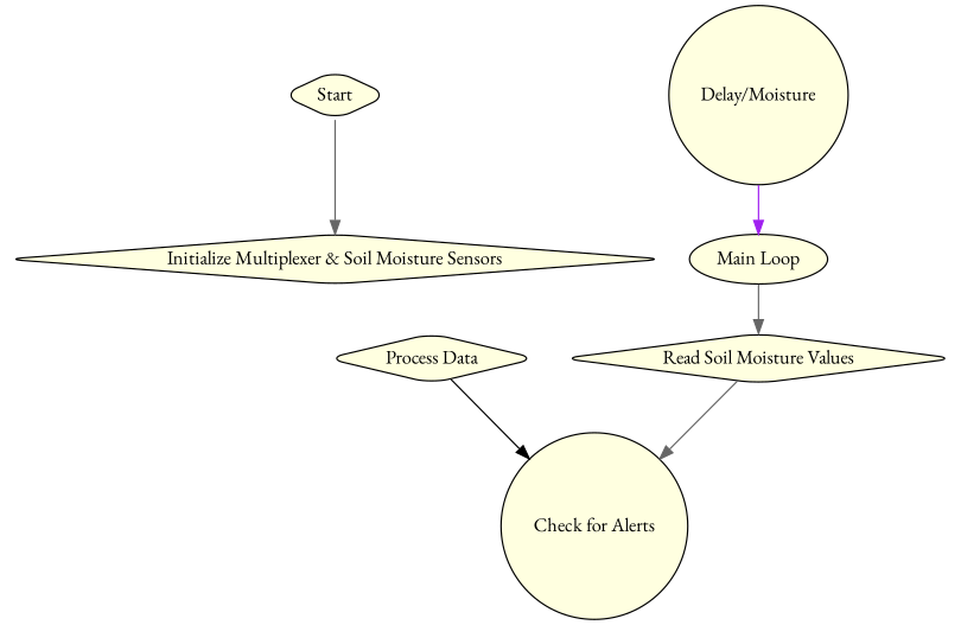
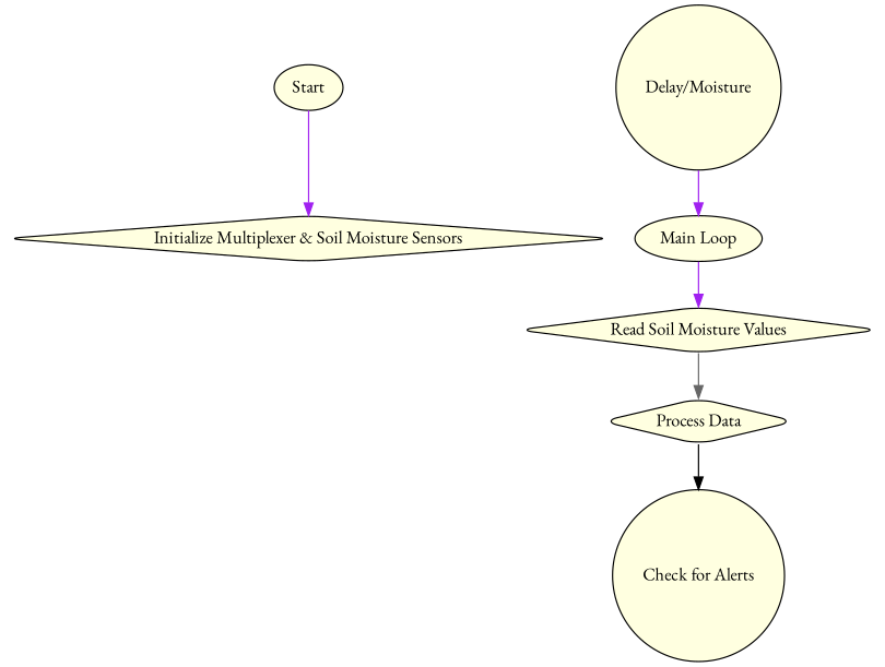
  digraph {
    fontname="EB Garamond"
    rankdir=TB
    node [fillcolor=lightyellow fontname="EB Garamond" shape=diamond style="rounded,filled"]
    edge [color=gray40 fontname="EB Garamond"]
-   n1 [label=Start]
+   n1 [label=Start shape=ellipse]
    n2 [label="Initialize Multiplexer & Soil Moisture Sensors"]
    n3 [label="Main Loop" shape=ellipse]
    n4 [label="Read Soil Moisture Values"]
    n5 [label="Process Data"]
    n6 [label="Check for Alerts" shape=circle]
    n7 [label="Delay/Moisture" shape=circle]
-   n1 -> n2
-   n3 -> n4
-   n4 -> n6
+   n1 -> n2 [color=purple]
+   n3 -> n4 [color=purple]
+   n4 -> n5
    n5 -> n6 [color=black]
    n7 -> n3 [color=purple]
  }
